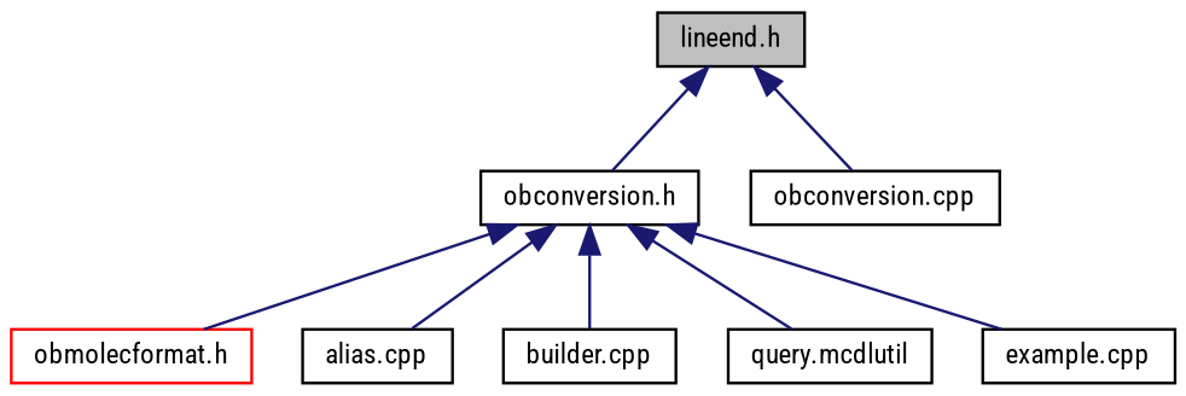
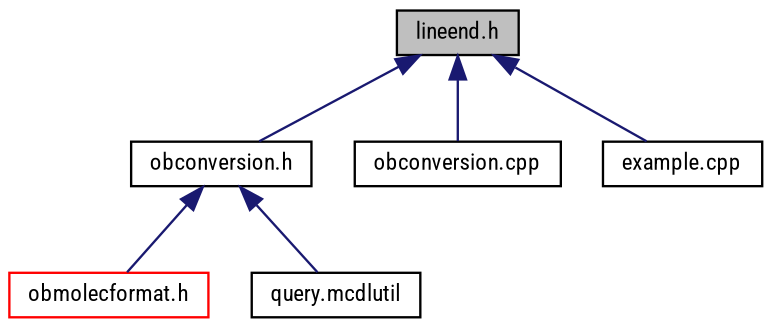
  digraph {
    fontname="Roboto Condensed"
    node [color=black fillcolor=white fontname="Roboto Condensed" fontsize=10 shape=record style=filled]
    edge [color=midnightblue dir=back fontname="Roboto Condensed" fontsize=10 labelfontname=FreeSans labelfontsize=10 style=solid]
    n1 [fillcolor=grey75 fontcolor=black height=0.2 label="lineend.h" width=0.4]
    n2 [height=0.2 label="obconversion.h" width=0.4]
    n3 [height=0.2 label="obconversion.cpp" width=0.4]
    n4 [color=red height=0.2 label="obmolecformat.h" width=0.4]
-   n5 [height=0.2 label="alias.cpp" width=0.4]
-   n6 [height=0.2 label="builder.cpp" width=0.4]
    n7 [height=0.2 label="query.mcdlutil" width=0.4]
    n8 [height=0.2 label="example.cpp" width=0.4]
    n1 -> n2
    n1 -> n3
    n2 -> n4
-   n2 -> n5
-   n2 -> n6
    n2 -> n7
-   n2 -> n8
+   n1 -> n8
  }
